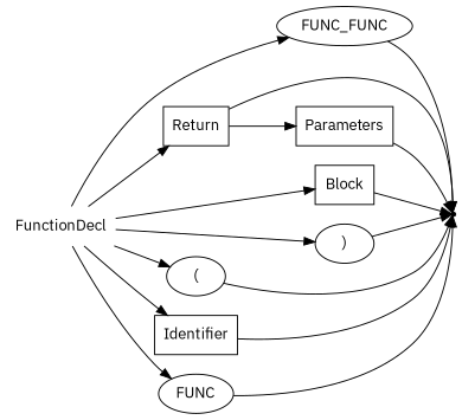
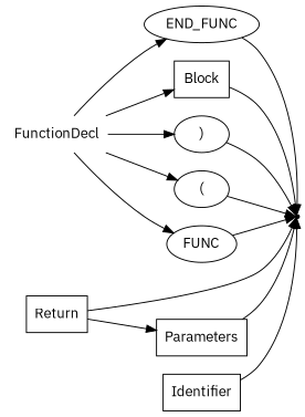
  digraph {
    fontname="IBM Plex Sans"
    rankdir=LR
    node [fontname="IBM Plex Sans" shape=oval]
    edge [fontname="IBM Plex Sans"]
    n1 [label=FunctionDecl shape=plaintext]
-   n2 [label=FUNC_FUNC]
+   n2 [label=END_FUNC]
    n3 [label=Return shape=box]
    n4 [label=Block shape=box]
    n5 [label=")"]
    n6 [label="("]
    n7 [label=Identifier shape=box]
    n8 [label=FUNC]
    end [shape=point]
    n10 [label=Parameters shape=box]
    n1 -> n2
-   n1 -> n3
    n1 -> n4
    n1 -> n5
    n1 -> n6
-   n1 -> n7
    n1 -> n8
    n2 -> end
    n3 -> end
    n3 -> n10
    n4 -> end
    n5 -> end
    n6 -> end
    n7 -> end
    n8 -> end
    n10 -> end
  }
